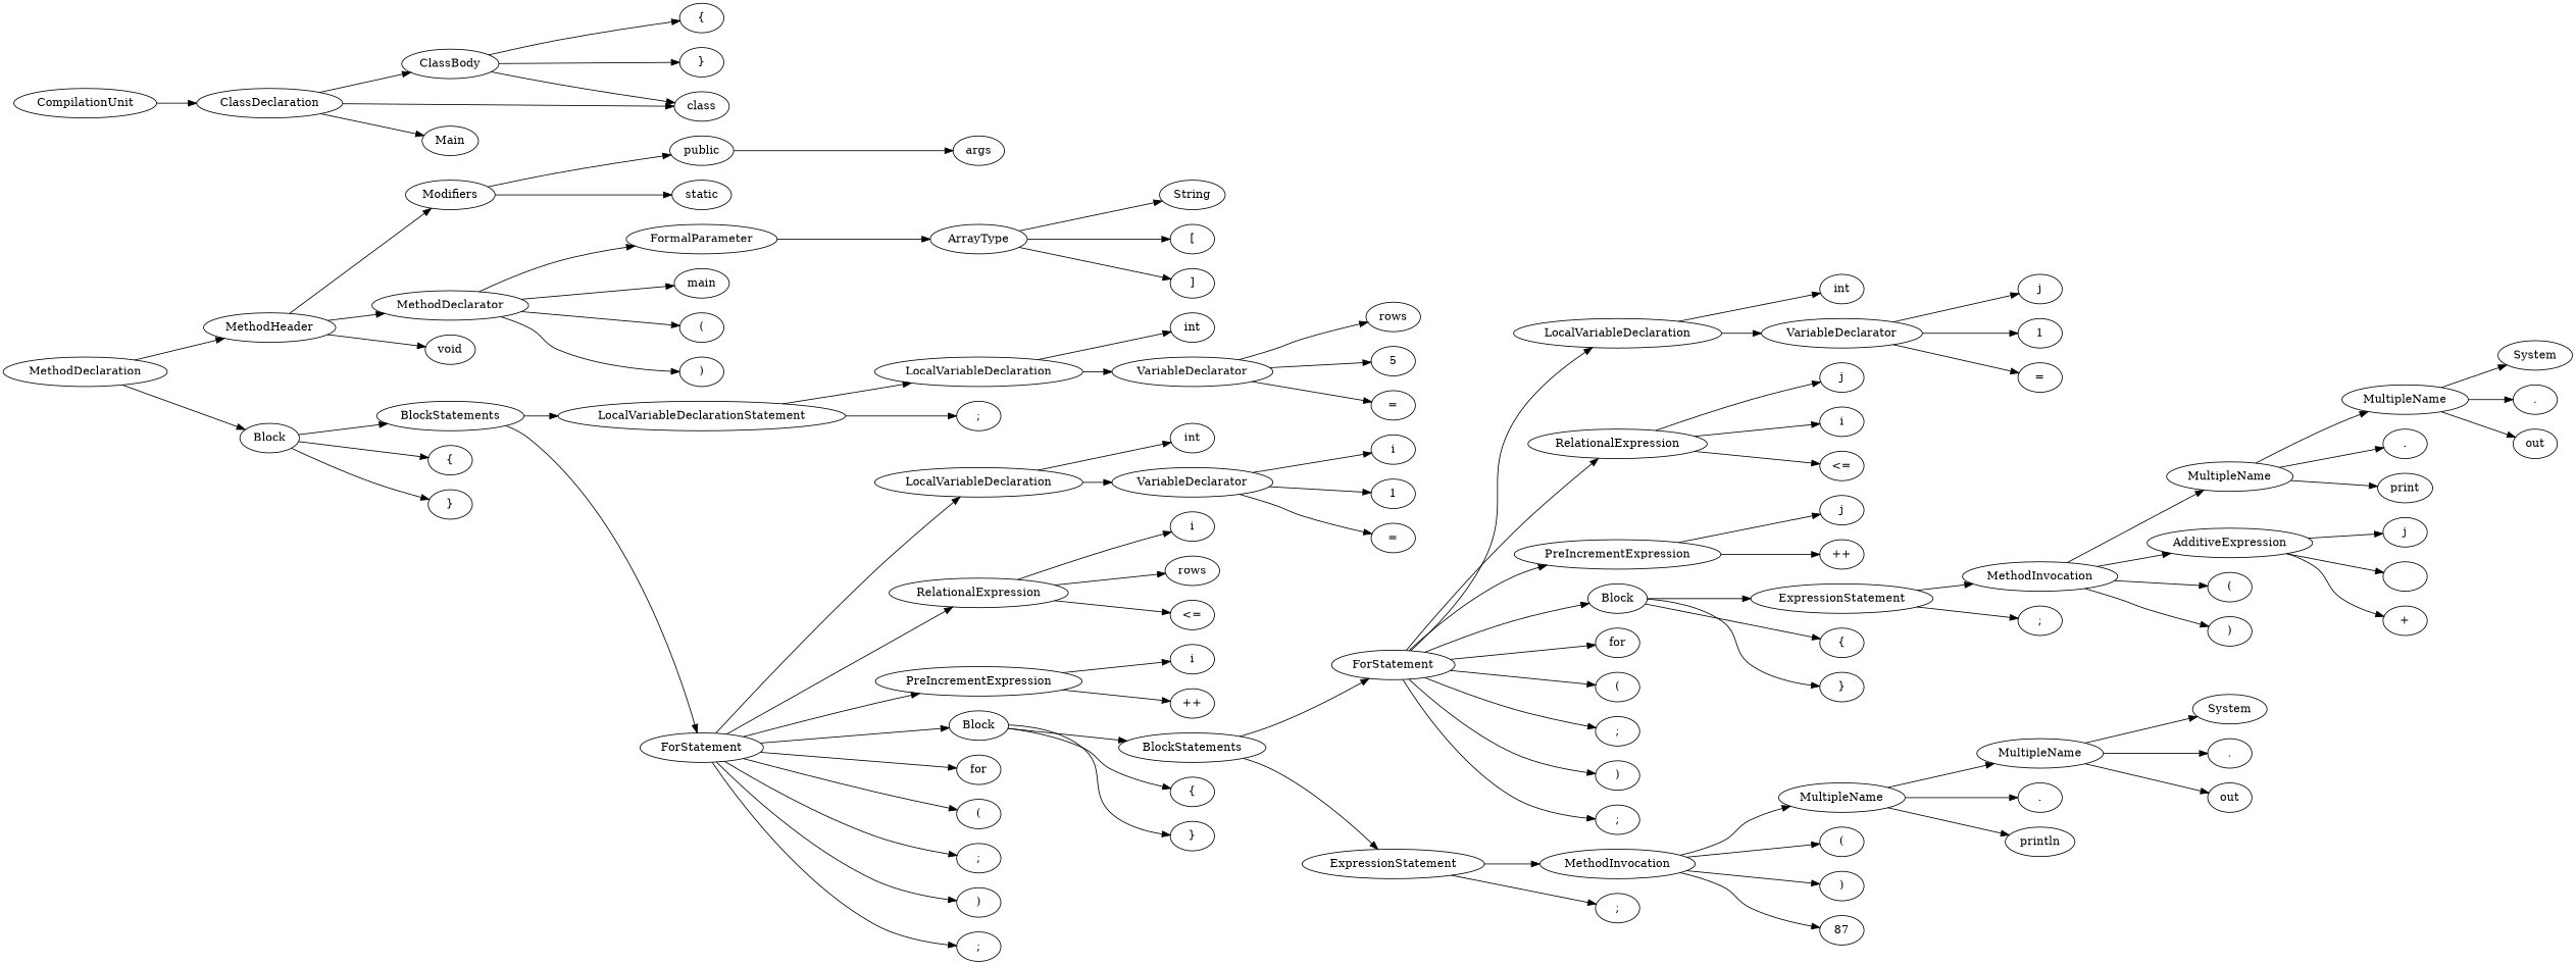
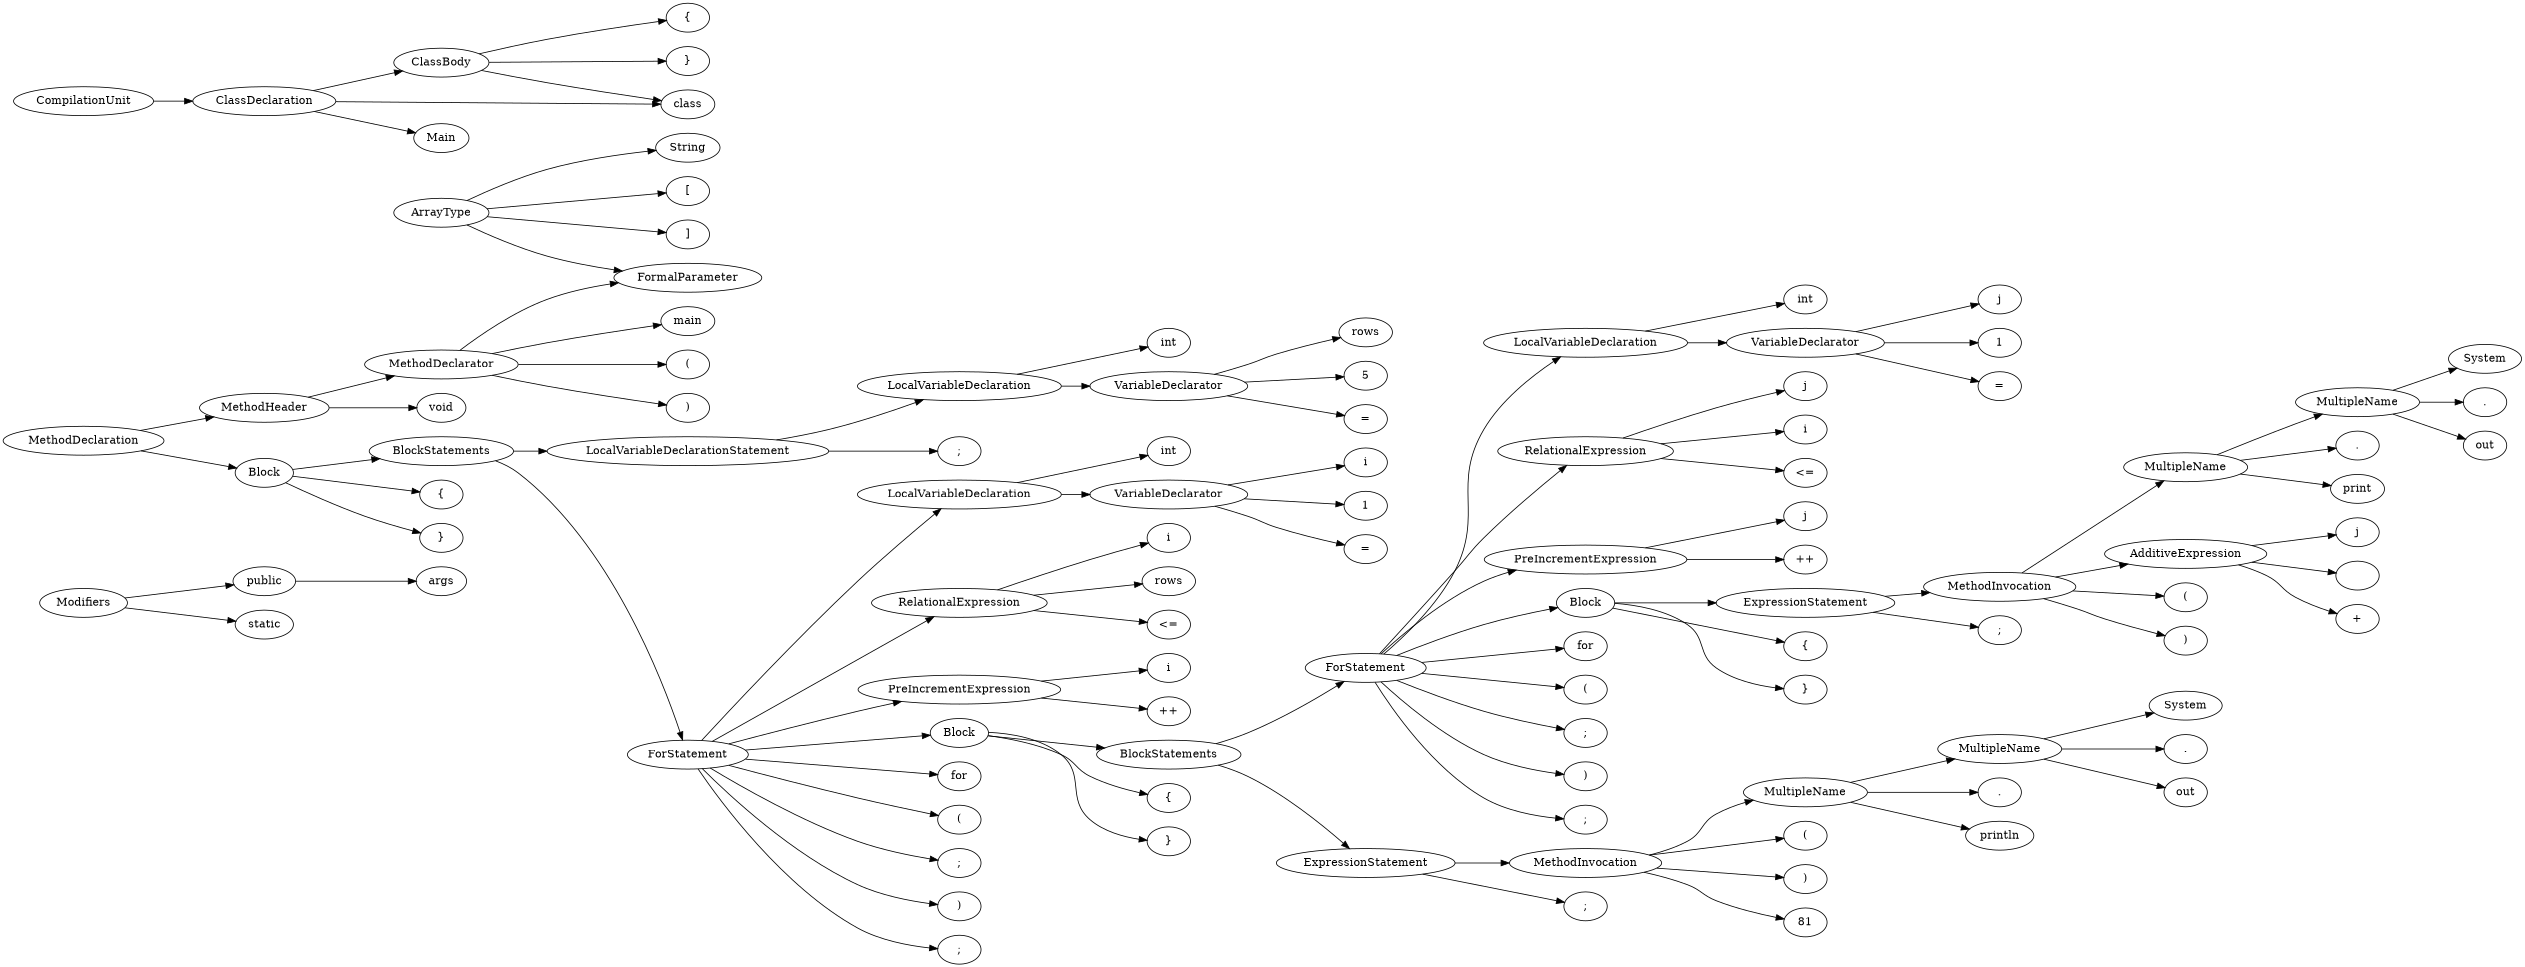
  digraph {
    ordering=out
    rankdir=LR
    n1 [label=public]
    n2 [label=args]
    n3 [label=static]
    n4 [label=Modifiers]
    n5 [label=String]
    n6 [label="["]
    n7 [label="]"]
    n8 [label=ArrayType]
    n9 [label=FormalParameter]
    n10 [label=main]
    n11 [label="("]
    n12 [label=")"]
    n13 [label=MethodDeclarator]
    n14 [label=void]
    n15 [label=MethodHeader]
    n16 [label=int]
    n17 [label=rows]
    n18 [label=5]
    n19 [label="="]
    n20 [label=VariableDeclarator]
    n21 [label=LocalVariableDeclaration]
    n22 [label=";"]
    n23 [label=LocalVariableDeclarationStatement]
    n24 [label=int]
    n25 [label=i]
    n26 [label=1]
    n27 [label="="]
    n28 [label=VariableDeclarator]
    n29 [label=LocalVariableDeclaration]
    n30 [label=i]
    n31 [label=rows]
    n32 [label="<="]
    n33 [label=RelationalExpression]
    n34 [label=i]
    n35 [label="++"]
    n36 [label=PreIncrementExpression]
    n37 [label=int]
    n38 [label=j]
    n39 [label=1]
    n40 [label="="]
    n41 [label=VariableDeclarator]
    n42 [label=LocalVariableDeclaration]
    n43 [label=j]
    n44 [label=i]
    n45 [label="<="]
    n46 [label=RelationalExpression]
    n47 [label=j]
    n48 [label="++"]
    n49 [label=PreIncrementExpression]
    n50 [label=System]
    n51 [label="."]
    n52 [label=out]
    n53 [label=MultipleName]
    n54 [label="."]
    n55 [label=print]
    n56 [label=MultipleName]
    n57 [label=j]
    n58 [label=" "]
    n59 [label="+"]
    n60 [label=AdditiveExpression]
    n61 [label="("]
    n62 [label=")"]
    n63 [label=MethodInvocation]
    n64 [label=";"]
    n65 [label=ExpressionStatement]
    n66 [label="{"]
    n67 [label="}"]
    n68 [label=Block]
    n69 [label=for]
    n70 [label="("]
    n71 [label=";"]
    n72 [label=")"]
    n73 [label=";"]
    n74 [label=ForStatement]
    n75 [label=System]
    n76 [label="."]
    n77 [label=out]
    n78 [label=MultipleName]
    n79 [label="."]
    n80 [label=println]
    n81 [label=MultipleName]
    n82 [label="("]
    n83 [label=")"]
    n84 [label=MethodInvocation]
-   81 [label=87]
+   81
    n86 [label=";"]
    n87 [label=ExpressionStatement]
    n88 [label=BlockStatements]
    n89 [label="{"]
    n90 [label="}"]
    n91 [label=Block]
    n92 [label=for]
    n93 [label="("]
    n94 [label=";"]
    n95 [label=")"]
    n96 [label=";"]
    n97 [label=ForStatement]
    n98 [label=BlockStatements]
    n99 [label="{"]
    n100 [label="}"]
    n101 [label=Block]
    n102 [label=MethodDeclaration]
    n103 [label="{"]
    n104 [label="}"]
    n105 [label=ClassBody]
    n106 [label=class]
    n107 [label=Main]
    n108 [label=ClassDeclaration]
    n109 [label=CompilationUnit]
    n1 -> n2
    n4 -> n1
    n4 -> n3
    n8 -> n5
    n8 -> n6
    n8 -> n7
-   n9 -> n8
+   n8 -> n9
    n13 -> n9
    n13 -> n10
    n13 -> n11
    n13 -> n12
-   n15 -> n4
    n15 -> n13
    n15 -> n14
    n20 -> n17
    n20 -> n18
    n20 -> n19
    n21 -> n16
    n21 -> n20
    n23 -> n21
    n23 -> n22
    n28 -> n25
    n28 -> n26
    n28 -> n27
    n29 -> n24
    n29 -> n28
    n33 -> n30
    n33 -> n31
    n33 -> n32
    n36 -> n34
    n36 -> n35
    n41 -> n38
    n41 -> n39
    n41 -> n40
    n42 -> n37
    n42 -> n41
    n46 -> n43
    n46 -> n44
    n46 -> n45
    n49 -> n47
    n49 -> n48
    n53 -> n50
    n53 -> n51
    n53 -> n52
    n56 -> n53
    n56 -> n54
    n56 -> n55
    n60 -> n57
    n60 -> n58
    n60 -> n59
    n63 -> n56
    n63 -> n60
    n63 -> n61
    n63 -> n62
    n65 -> n63
    n65 -> n64
    n68 -> n65
    n68 -> n66
    n68 -> n67
    n74 -> n42
    n74 -> n46
    n74 -> n49
    n74 -> n68
    n74 -> n69
    n74 -> n70
    n74 -> n71
    n74 -> n72
    n74 -> n73
    n78 -> n75
    n78 -> n76
    n78 -> n77
    n81 -> n78
    n81 -> n79
    n81 -> n80
    n84 -> n81
    n84 -> n82
    n84 -> n83
    n84 -> 81
    n87 -> n84
    n87 -> n86
    n88 -> n74
    n88 -> n87
    n91 -> n88
    n91 -> n89
    n91 -> n90
    n97 -> n29
    n97 -> n33
    n97 -> n36
    n97 -> n91
    n97 -> n92
    n97 -> n93
    n97 -> n94
    n97 -> n95
    n97 -> n96
    n98 -> n23
    n98 -> n97
    n101 -> n98
    n101 -> n99
    n101 -> n100
    n102 -> n15
    n102 -> n101
    n105 -> n103
    n105 -> n104
    n105 -> n106
    n108 -> n105
    n108 -> n106
    n108 -> n107
    n109 -> n108
  }
